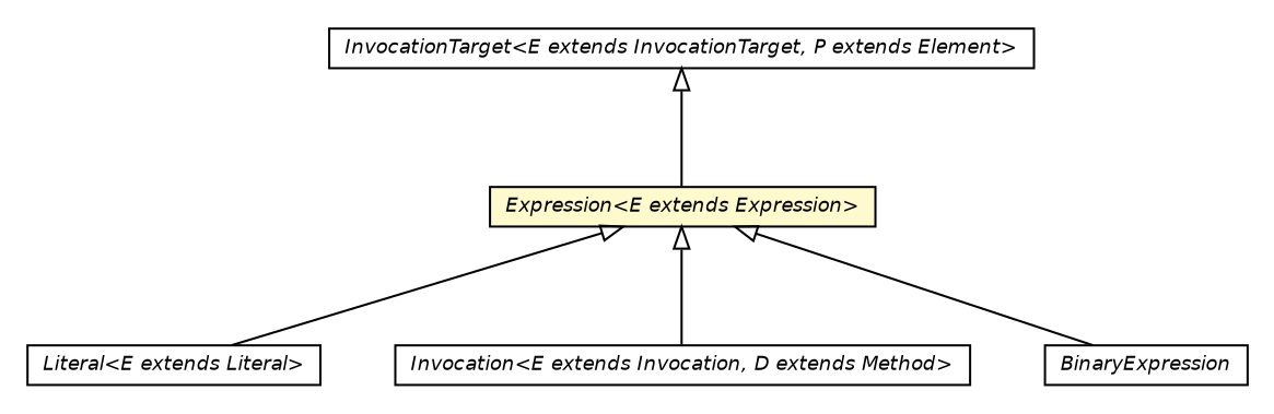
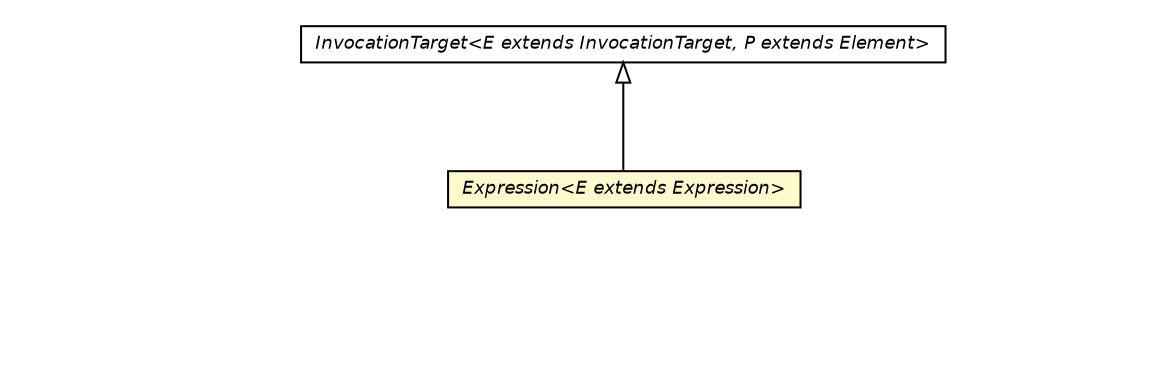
  digraph {
    nodesep=0.25
    ranksep=0.5
    node [fontcolor=black fontname=Helvetica fontsize=9.0 shape=plaintext]
    edge [arrowtail=empty dir=back fontname=Helvetica fontsize=10 headport=p labelfontname=Helvetica labelfontsize=10 tailport=p]
-   n1 [label=<<table title="chameleon.core.expression.Literal" border="0" cellborder="1" cellspacing="0" cellpadding="2" port="p" href="./Literal.html"> 		<tr><td><table border="0" cellspacing="0" cellpadding="1"> <tr><td align="center" balign="center"><font face="Helvetica-Oblique"> Literal&lt;E extends Literal&gt; </font></td></tr> 		</table></td></tr> 		</table>>]
    n2 [label=<<table title="chameleon.core.expression.InvocationTarget" border="0" cellborder="1" cellspacing="0" cellpadding="2" port="p" href="./InvocationTarget.html"> 		<tr><td><table border="0" cellspacing="0" cellpadding="1"> <tr><td align="center" balign="center"><font face="Helvetica-Oblique"> InvocationTarget&lt;E extends InvocationTarget, P extends Element&gt; </font></td></tr> 		</table></td></tr> 		</table>>]
    n3 [label=<<table title="chameleon.core.expression.Expression" border="0" cellborder="1" cellspacing="0" cellpadding="2" port="p" bgcolor="lemonChiffon" href="./Expression.html"> 		<tr><td><table border="0" cellspacing="0" cellpadding="1"> <tr><td align="center" balign="center"><font face="Helvetica-Oblique"> Expression&lt;E extends Expression&gt; </font></td></tr> 		</table></td></tr> 		</table>>]
-   n4 [label=<<table title="chameleon.core.expression.Invocation" border="0" cellborder="1" cellspacing="0" cellpadding="2" port="p" href="./Invocation.html"> 		<tr><td><table border="0" cellspacing="0" cellpadding="1"> <tr><td align="center" balign="center"><font face="Helvetica-Oblique"> Invocation&lt;E extends Invocation, D extends Method&gt; </font></td></tr> 		</table></td></tr> 		</table>>]
-   n5 [label=<<table title="chameleon.core.expression.BinaryExpression" border="0" cellborder="1" cellspacing="0" cellpadding="2" port="p" href="./BinaryExpression.html"> 		<tr><td><table border="0" cellspacing="0" cellpadding="1"> <tr><td align="center" balign="center"><font face="Helvetica-Oblique"> BinaryExpression </font></td></tr> 		</table></td></tr> 		</table>>]
    n2 -> n3
-   n3 -> n1
-   n3 -> n4
-   n3 -> n5
  }
